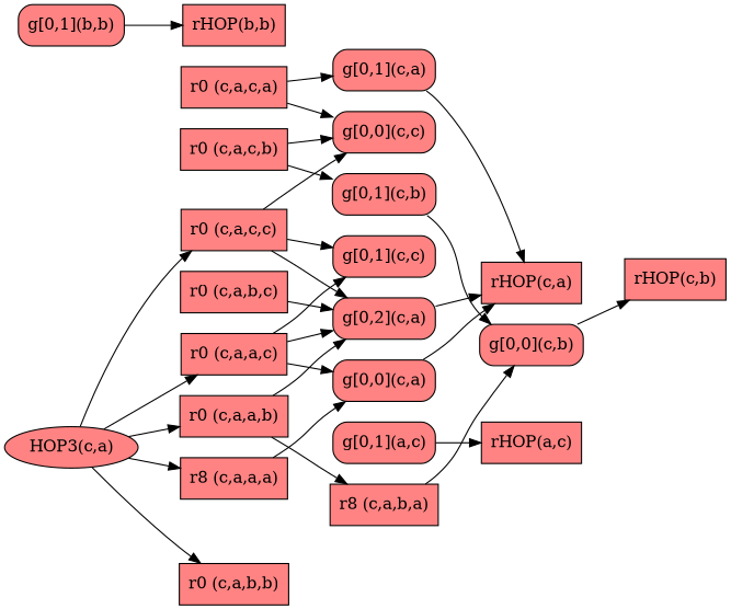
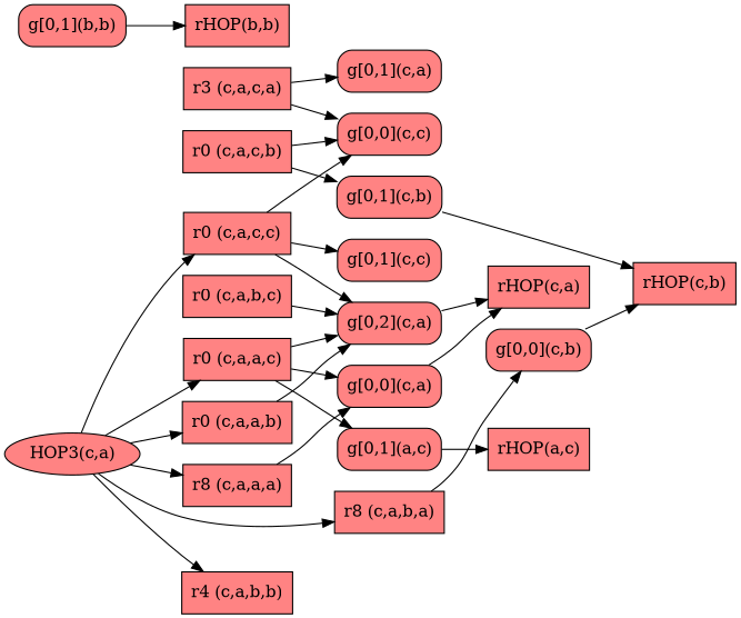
  digraph {
    rankdir=LR
    node [color=black fillcolor="#FF8383" shape=box style=filled]
    n1 [label="r0 (c,a,a,c)" texlbl="$r_0(c,a,a,c)$"]
    n2 [label="g[0,0](c,a)" style="rounded,filled" texlbl="$g_{0}^{0}(c,a)$"]
    n3 [label="g[0,1](a,c)" style="rounded,filled" texlbl="$g_{0}^{1}(a,c)$"]
    n4 [label="g[0,2](c,a)" style="rounded,filled" texlbl="$g_{0}^{2}(c,a)$"]
    n5 [label="rHOP(c,a)" texlbl="$rHOP(c,a)$"]
    n6 [label="rHOP(a,c)" texlbl="$rHOP(a,c)$"]
    n7 [label="r0 (c,a,c,c)" texlbl="$r_0(c,a,c,c)$"]
    n8 [label="g[0,0](c,c)" style="rounded,filled" texlbl="$g_{0}^{0}(c,c)$"]
    n9 [label="g[0,1](c,c)" style="rounded,filled" texlbl="$g_{0}^{1}(c,c)$"]
    n10 [label="r0 (c,a,b,c)" texlbl="$r_0(c,a,b,c)$"]
    n11 [label="g[0,0](c,b)" style="rounded,filled" texlbl="$g_{0}^{0}(c,b)$"]
    n12 [label="rHOP(c,b)" texlbl="$rHOP(c,b)$"]
-   n13 [label="r0 (c,a,b,b)" texlbl="$r_0(c,a,b,b)$"]
+   n13 [label="r4 (c,a,b,b)" texlbl="$r_0(c,a,b,b)$"]
    n14 [label="g[0,1](b,b)" style="rounded,filled" texlbl="$g_{0}^{1}(b,b)$"]
    n15 [label="rHOP(b,b)" texlbl="$rHOP(b,b)$"]
-   n16 [label="r0 (c,a,c,a)" texlbl="$r_0(c,a,c,a)$"]
+   n16 [label="r3 (c,a,c,a)" texlbl="$r_0(c,a,c,a)$"]
    n17 [label="g[0,1](c,a)" style="rounded,filled" texlbl="$g_{0}^{1}(c,a)$"]
    n18 [label="r0 (c,a,c,b)" texlbl="$r_0(c,a,c,b)$"]
    n19 [label="g[0,1](c,b)" style="rounded,filled" texlbl="$g_{0}^{1}(c,b)$"]
    n20 [label="r8 (c,a,a,a)" texlbl="$r_0(c,a,a,a)$"]
    n21 [label="r0 (c,a,a,b)" texlbl="$r_0(c,a,a,b)$"]
    n22 [label="r8 (c,a,b,a)" texlbl="$r_0(c,a,b,a)$"]
    n23 [label="HOP3(c,a)" shape=ellipse texlbl="$HOP3(c,a)$"]
    n1 -> n2
-   n1 -> n9
+   n1 -> n3
    n1 -> n4
    n2 -> n5
    n3 -> n6
    n4 -> n5
    n7 -> n4
    n7 -> n8
    n7 -> n9
    n10 -> n4
    n11 -> n12
    n14 -> n15
    n16 -> n8
    n16 -> n17
-   n17 -> n5
    n18 -> n8
    n18 -> n19
-   n19 -> n11
+   n19 -> n12
    n20 -> n2
    n21 -> n4
    n22 -> n11
    n23 -> n1
    n23 -> n7
    n23 -> n13
    n23 -> n20
    n23 -> n21
-   n21 -> n22
+   n23 -> n22
  }
